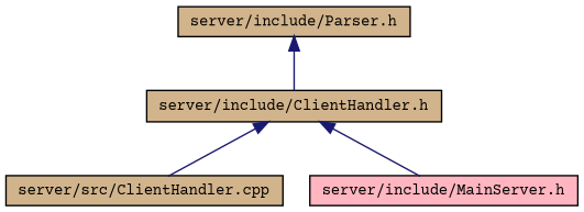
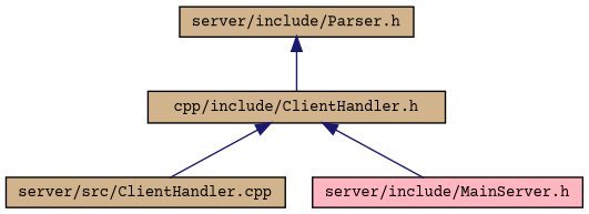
  digraph {
    fontname="Courier Prime"
    node [color=black fillcolor=tan fontname="Courier Prime" fontsize=10 shape=record style=filled]
    edge [color=midnightblue dir=back fontname="Courier Prime" fontsize=10 labelfontname=Helvetica labelfontsize=10 style=solid]
    n1 [fontcolor=black height=0.2 label="server/include/Parser.h" width=0.4]
-   n2 [height=0.2 label="server/include/ClientHandler.h" width=0.4]
+   n2 [height=0.2 label="cpp/include/ClientHandler.h" width=0.4]
    n3 [height=0.2 label="server/src/ClientHandler.cpp" width=0.4]
    n4 [fillcolor=lightpink height=0.2 label="server/include/MainServer.h" width=0.4]
    n1 -> n2
    n2 -> n3
    n2 -> n4
  }
